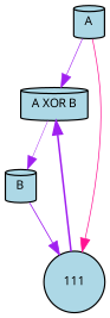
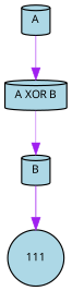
  digraph {
    fontname="Noto Sans"
    node [fillcolor=lightblue fontname="Noto Sans" fontsize=9 shape=cylinder style=filled]
    edge [color=purple fontname="Noto Sans" style=solid]
    A [height=0.2 width=0.2]
    "A XOR B" [height=0.2 width=0.2]
    n3 [height=0.2 label=111 shape=circle width=0.2]
    B [height=0.2 width=0.2]
    A -> "A XOR B" [penwidth=0.5103705769468445]
-   A -> n3 [color=deeppink penwidth=0.5978529372032937]
    "A XOR B" -> B [penwidth=0.37228948894596015]
-   n3 -> "A XOR B" [penwidth=1.3068034295195314]
    B -> n3 [penwidth=0.6956045649556054]
  }
